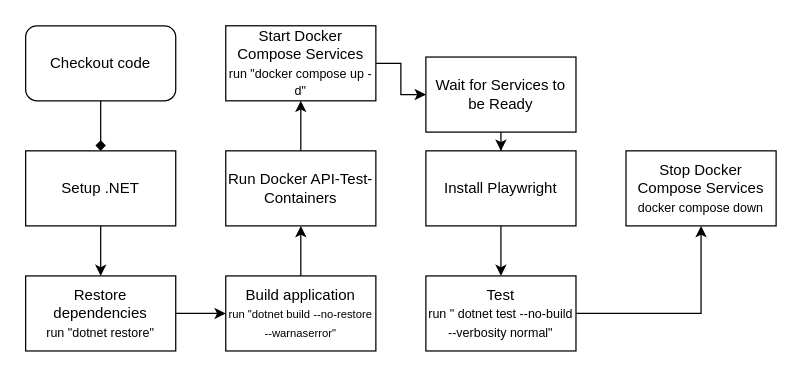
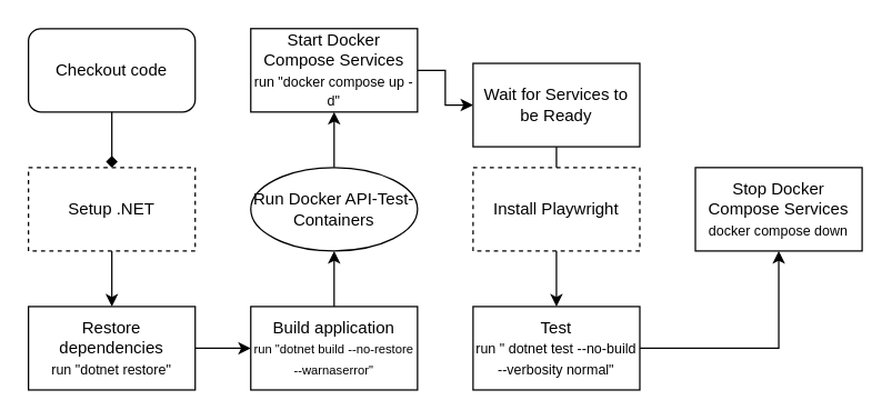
  <mxCell id="0" />
  <mxCell id="1" parent="0" />
  <mxCell id="2" value="" style="edgeStyle=orthogonalEdgeStyle;rounded=0;orthogonalLoop=1;jettySize=auto;html=1;endArrow=diamond;" edge="1" parent="1" source="3" target="5"><mxGeometry relative="1" as="geometry" /></mxCell>
  <mxCell id="3" value="Checkout code" style="whiteSpace=wrap;html=1;rounded=1;" vertex="1" parent="1"><mxGeometry x="20" y="20" width="120" height="60" as="geometry" /></mxCell>
  <mxCell id="4" value="" style="edgeStyle=orthogonalEdgeStyle;rounded=0;orthogonalLoop=1;jettySize=auto;html=1;" edge="1" parent="1" source="5" target="7"><mxGeometry relative="1" as="geometry" /></mxCell>
- <mxCell id="5" value="Setup .NET" style="rounded=0;whiteSpace=wrap;html=1;" vertex="1" parent="1"><mxGeometry x="20" y="120" width="120" height="60" as="geometry" /></mxCell>
+ <mxCell id="5" value="Setup .NET" style="rounded=0;whiteSpace=wrap;html=1;dashed=1;" vertex="1" parent="1"><mxGeometry x="20" y="120" width="120" height="60" as="geometry" /></mxCell>
  <mxCell id="6" value="" style="edgeStyle=orthogonalEdgeStyle;rounded=0;orthogonalLoop=1;jettySize=auto;html=1;" edge="1" parent="1" source="7" target="9"><mxGeometry relative="1" as="geometry" /></mxCell>
  <mxCell id="7" value="&lt;div&gt;&lt;span style=&quot;background-color: transparent;&quot;&gt;&lt;font style=&quot;&quot;&gt;Restore dependencies&lt;/font&gt;&lt;/span&gt;&lt;/div&gt;&lt;div&gt;&lt;span style=&quot;background-color: transparent; color: light-dark(rgb(0, 0, 0), rgb(255, 255, 255));&quot;&gt;&lt;font style=&quot;font-size: 10px;&quot;&gt;run &quot;dotnet restore&quot;&lt;/font&gt;&lt;/span&gt;&lt;/div&gt;" style="rounded=0;whiteSpace=wrap;html=1;" vertex="1" parent="1"><mxGeometry x="20" y="220" width="120" height="60" as="geometry" /></mxCell>
  <mxCell id="8" value="" style="edgeStyle=orthogonalEdgeStyle;rounded=0;orthogonalLoop=1;jettySize=auto;html=1;" edge="1" parent="1" source="9" target="11"><mxGeometry relative="1" as="geometry" /></mxCell>
  <mxCell id="9" value="&lt;div&gt;Build application&lt;/div&gt;&lt;font style=&quot;font-size: 9px;&quot;&gt;run &quot;dotnet build --no-restore --warnaserror&quot;&lt;/font&gt;" style="rounded=0;whiteSpace=wrap;html=1;" vertex="1" parent="1"><mxGeometry x="180" y="220" width="120" height="60" as="geometry" /></mxCell>
  <mxCell id="10" value="" style="edgeStyle=orthogonalEdgeStyle;rounded=0;orthogonalLoop=1;jettySize=auto;html=1;" edge="1" parent="1" source="11" target="13"><mxGeometry relative="1" as="geometry" /></mxCell>
- <mxCell id="11" value="Run Docker API-Test-Containers" style="rounded=0;whiteSpace=wrap;html=1;" vertex="1" parent="1"><mxGeometry x="180" y="120" width="120" height="60" as="geometry" /></mxCell>
+ <mxCell id="11" value="Run Docker API-Test-Containers" style="ellipse;whiteSpace=wrap;html=1;" vertex="1" parent="1"><mxGeometry x="180" y="120" width="120" height="60" as="geometry" /></mxCell>
  <mxCell id="12" value="" style="edgeStyle=orthogonalEdgeStyle;rounded=0;orthogonalLoop=1;jettySize=auto;html=1;" edge="1" parent="1" source="13" target="15"><mxGeometry relative="1" as="geometry" /></mxCell>
  <mxCell id="13" value="&lt;div&gt;Start Docker Compose Services&lt;/div&gt;&lt;font style=&quot;font-size: 10px;&quot;&gt;run &quot;docker compose up -d&quot;&lt;/font&gt;" style="rounded=0;whiteSpace=wrap;html=1;" vertex="1" parent="1"><mxGeometry x="180" y="20" width="120" height="60" as="geometry" /></mxCell>
- <mxCell id="14" value="" style="edgeStyle=orthogonalEdgeStyle;rounded=0;orthogonalLoop=1;jettySize=auto;html=1;" edge="1" parent="1" source="15" target="17"><mxGeometry relative="1" as="geometry" /></mxCell>
+ <mxCell id="14" value="" style="edgeStyle=orthogonalEdgeStyle;rounded=0;orthogonalLoop=1;jettySize=auto;html=1;endArrow=none;" edge="1" parent="1" source="15" target="17"><mxGeometry relative="1" as="geometry" /></mxCell>
  <mxCell id="15" value="Wait for Services to be Ready" style="rounded=0;whiteSpace=wrap;html=1;" vertex="1" parent="1"><mxGeometry x="340" y="45" width="120" height="60" as="geometry" /></mxCell>
  <mxCell id="16" value="" style="edgeStyle=orthogonalEdgeStyle;rounded=0;orthogonalLoop=1;jettySize=auto;html=1;" edge="1" parent="1" source="17" target="19"><mxGeometry relative="1" as="geometry" /></mxCell>
- <mxCell id="17" value="Install Playwright" style="rounded=0;whiteSpace=wrap;html=1;" vertex="1" parent="1"><mxGeometry x="340" y="120" width="120" height="60" as="geometry" /></mxCell>
+ <mxCell id="17" value="Install Playwright" style="rounded=0;whiteSpace=wrap;html=1;dashed=1;" vertex="1" parent="1"><mxGeometry x="340" y="120" width="120" height="60" as="geometry" /></mxCell>
  <mxCell id="18" style="edgeStyle=orthogonalEdgeStyle;rounded=0;orthogonalLoop=1;jettySize=auto;html=1;entryX=0.5;entryY=1;entryDx=0;entryDy=0;" edge="1" parent="1" source="19" target="20"><mxGeometry relative="1" as="geometry" /></mxCell>
  <mxCell id="19" value="&lt;font&gt;Test&lt;/font&gt;&lt;div&gt;&lt;font style=&quot;font-size: 10px;&quot;&gt;run &quot;&amp;nbsp;dotnet test --no-build --verbosity normal&quot;&lt;/font&gt;&lt;/div&gt;" style="rounded=0;whiteSpace=wrap;html=1;" vertex="1" parent="1"><mxGeometry x="340" y="220" width="120" height="60" as="geometry" /></mxCell>
  <mxCell id="20" value="Stop Docker Compose Services&lt;div&gt;&lt;font style=&quot;font-size: 10px;&quot;&gt;docker compose down&lt;/font&gt;&lt;/div&gt;" style="rounded=0;whiteSpace=wrap;html=1;" vertex="1" parent="1"><mxGeometry x="500" y="120" width="120" height="60" as="geometry" /></mxCell>
